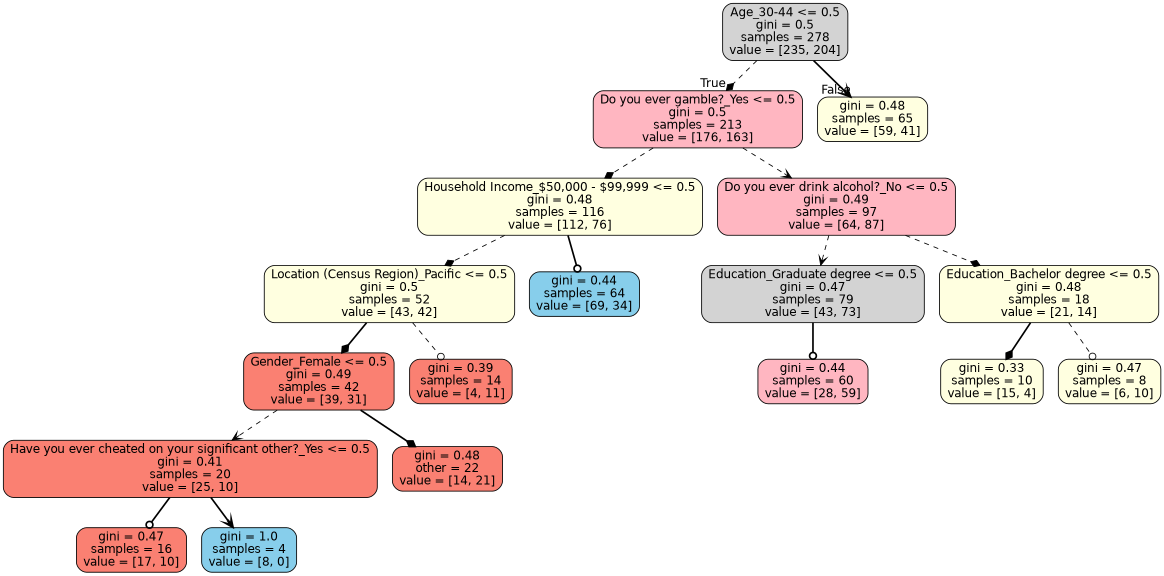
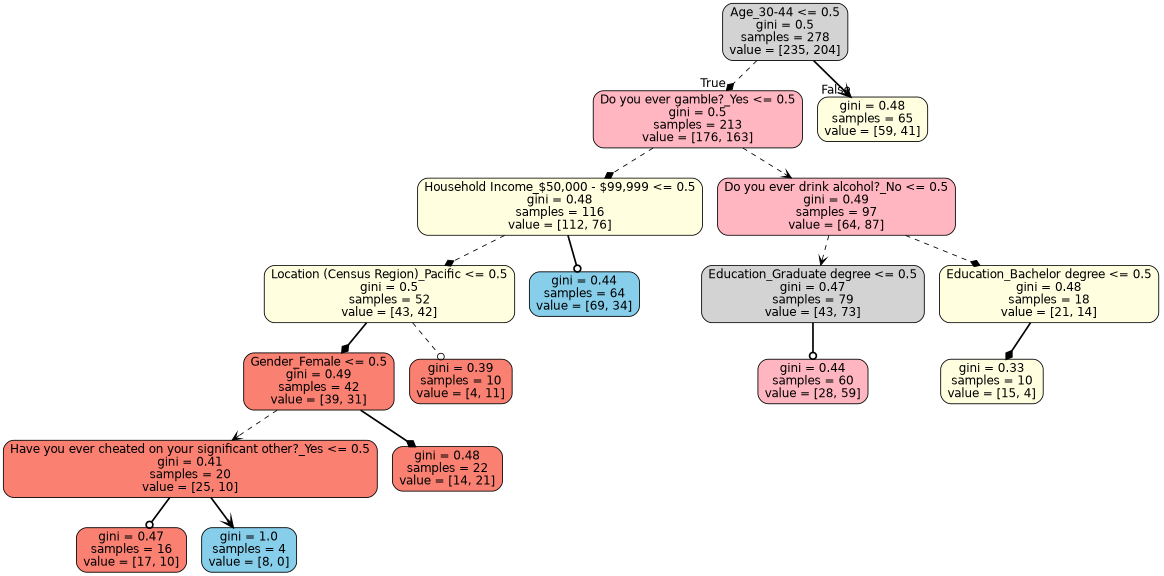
  digraph {
    node [color=black fillcolor=lightyellow fontname=helvetica shape=box style="filled, rounded"]
    edge [arrowhead=diamond fontname=helvetica style=dashed]
    n1 [fillcolor=lightgrey label="Age_30-44 <= 0.5\ngini = 0.5\nsamples = 278\nvalue = [235, 204]"]
    n2 [fillcolor=lightpink label="Do you ever gamble?_Yes <= 0.5\ngini = 0.5\nsamples = 213\nvalue = [176, 163]"]
    n3 [label="gini = 0.48\nsamples = 65\nvalue = [59, 41]"]
    n4 [label="Household Income_$50,000 - $99,999 <= 0.5\ngini = 0.48\nsamples = 116\nvalue = [112, 76]"]
    n5 [fillcolor=lightpink label="Do you ever drink alcohol?_No <= 0.5\ngini = 0.49\nsamples = 97\nvalue = [64, 87]"]
    n6 [label="Location (Census Region)_Pacific <= 0.5\ngini = 0.5\nsamples = 52\nvalue = [43, 42]"]
    n7 [fillcolor=skyblue label="gini = 0.44\nsamples = 64\nvalue = [69, 34]"]
    n8 [fillcolor=lightgrey label="Education_Graduate degree <= 0.5\ngini = 0.47\nsamples = 79\nvalue = [43, 73]"]
    n9 [label="Education_Bachelor degree <= 0.5\ngini = 0.48\nsamples = 18\nvalue = [21, 14]"]
    n10 [fillcolor=salmon label="Gender_Female <= 0.5\ngini = 0.49\nsamples = 42\nvalue = [39, 31]"]
-   n11 [fillcolor=salmon label="gini = 0.39\nsamples = 14\nvalue = [4, 11]"]
+   n11 [fillcolor=salmon label="gini = 0.39\nsamples = 10\nvalue = [4, 11]"]
    n12 [fillcolor=salmon label="Have you ever cheated on your significant other?_Yes <= 0.5\ngini = 0.41\nsamples = 20\nvalue = [25, 10]"]
-   n13 [fillcolor=salmon label="gini = 0.48\nother = 22\nvalue = [14, 21]"]
+   n13 [fillcolor=salmon label="gini = 0.48\nsamples = 22\nvalue = [14, 21]"]
    n14 [fillcolor=salmon label="gini = 0.47\nsamples = 16\nvalue = [17, 10]"]
    n15 [fillcolor=skyblue label="gini = 1.0\nsamples = 4\nvalue = [8, 0]"]
    n16 [fillcolor=lightpink label="gini = 0.44\nsamples = 60\nvalue = [28, 59]"]
    n17 [label="gini = 0.33\nsamples = 10\nvalue = [15, 4]"]
-   n18 [label="gini = 0.47\nsamples = 8\nvalue = [6, 10]"]
    n1 -> n2 [headlabel=True labelangle=45 labeldistance=2.5]
    n1 -> n3 [arrowhead=vee headlabel=False labelangle=-45 labeldistance=2.5 style=bold]
    n2 -> n4
    n2 -> n5 [arrowhead=vee]
    n4 -> n6
    n4 -> n7 [arrowhead=odot style=bold]
    n5 -> n8 [arrowhead=vee]
    n5 -> n9
    n6 -> n10 [style=bold]
    n6 -> n11 [arrowhead=odot]
    n8 -> n16 [arrowhead=odot style=bold]
    n9 -> n17 [style=bold]
-   n9 -> n18 [arrowhead=odot]
    n10 -> n12 [arrowhead=vee]
    n10 -> n13 [style=bold]
    n12 -> n14 [arrowhead=odot style=bold]
    n12 -> n15 [arrowhead=vee style=bold]
  }
